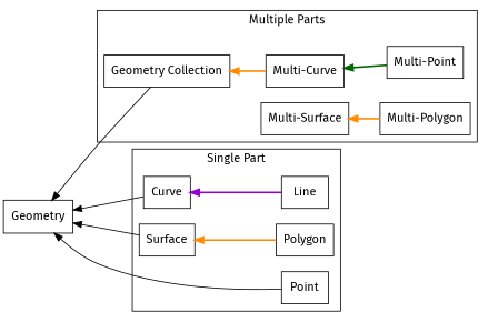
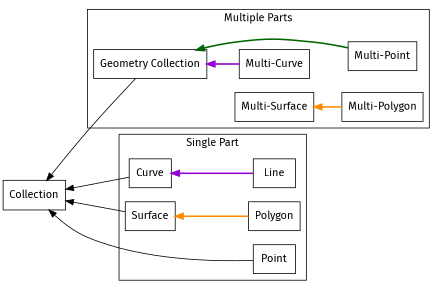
  digraph {
    fontname="Fira Sans"
    rankdir=RL
    node [fontname="Fira Sans" shape=record]
    edge [fontname="Fira Sans" penwidth=2]
    "Multi-Point"
    "Multi-Polygon"
    "Multi-Curve"
    "Multi-Surface"
    "Geometry Collection"
    Point
    Line
    Polygon
    Curve
    Surface
-   n11 [label=Geometry]
+   n11 [label=Collection]
    subgraph cluster_1 {
      label="Multiple Parts"
      "Geometry Collection"
      subgraph sub_2 {
        label="Multiple Parts"
        rank=same
        "Multi-Point"
        "Multi-Polygon"
      }
      subgraph sub_3 {
        label="Multiple Parts"
        rank=same
        "Multi-Curve"
        "Multi-Surface"
      }
    }
    subgraph cluster_4 {
      label="Single Part"
      subgraph sub_5 {
        label="Single Part"
        rank=same
        Point
        Line
        Polygon
      }
      subgraph sub_6 {
        label="Single Part"
        rank=same
        Curve
        Surface
      }
    }
-   "Multi-Point" -> "Multi-Curve" [color=darkgreen]
+   "Multi-Point" -> "Geometry Collection" [color=darkgreen]
    "Multi-Polygon" -> "Multi-Surface" [color=darkorange]
-   "Multi-Curve" -> "Geometry Collection" [color=darkorange]
+   "Multi-Curve" -> "Geometry Collection" [color=darkviolet]
    "Geometry Collection" -> n11 [penwidth=""]
    Point -> n11 [penwidth=""]
    Line -> Curve [color=darkviolet]
    Polygon -> Surface [color=darkorange]
    Curve -> n11 [penwidth=""]
    Surface -> n11 [penwidth=""]
  }
